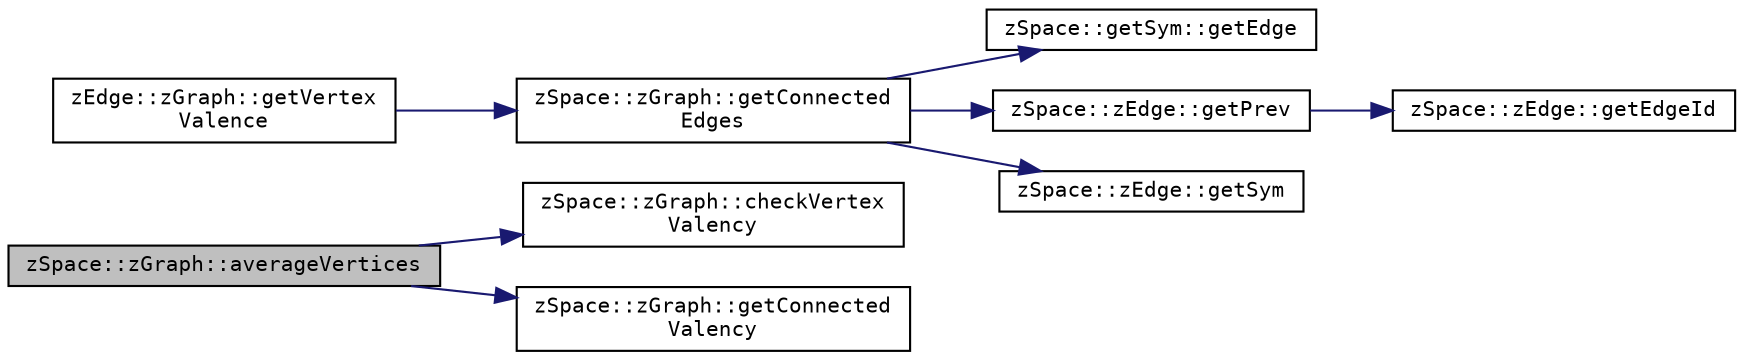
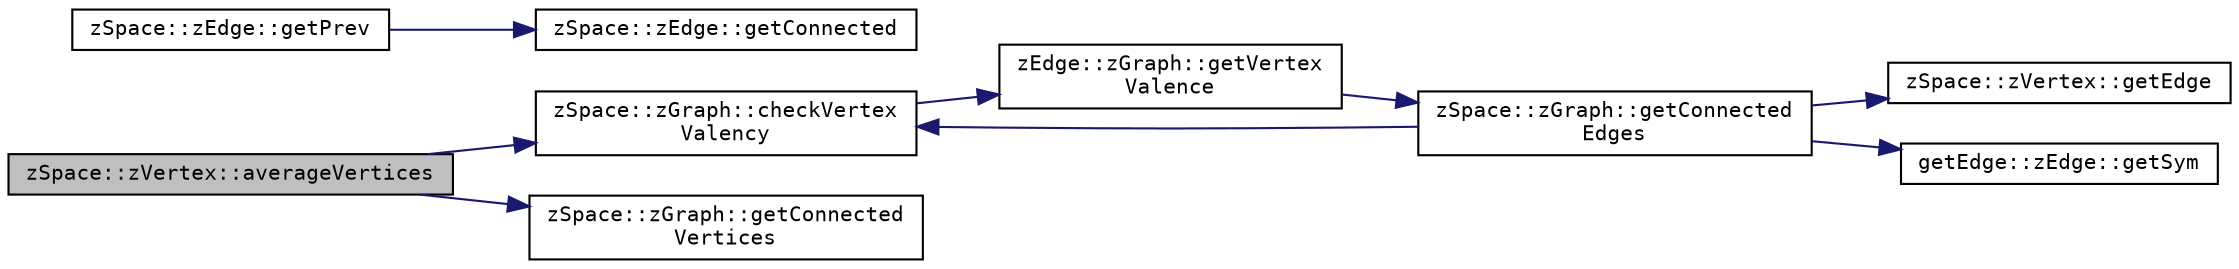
  digraph {
    fontname="DejaVu Sans Mono"
    rankdir=LR
    node [color=black fillcolor=white fontname="DejaVu Sans Mono" fontsize=10 shape=record style=filled]
    edge [color=midnightblue fontname="DejaVu Sans Mono" fontsize=10 labelfontname=Helvetica labelfontsize=10 style=solid]
-   n1 [fillcolor=grey75 fontcolor=black height=0.2 label="zSpace::zGraph::averageVertices" width=0.4]
+   n1 [fillcolor=grey75 fontcolor=black height=0.2 label="zSpace::zVertex::averageVertices" width=0.4]
    n2 [height=0.2 label="zSpace::zGraph::checkVertex\lValency" width=0.4]
-   n3 [height=0.2 label="zSpace::zGraph::getConnected\lValency" width=0.4]
+   n3 [height=0.2 label="zSpace::zGraph::getConnected\lVertices" width=0.4]
    n4 [height=0.2 label="zEdge::zGraph::getVertex\lValence" width=0.4]
    n5 [height=0.2 label="zSpace::zGraph::getConnected\lEdges" width=0.4]
-   n6 [height=0.2 label="zSpace::getSym::getEdge" width=0.4]
+   n6 [height=0.2 label="zSpace::zVertex::getEdge" width=0.4]
    n7 [height=0.2 label="zSpace::zEdge::getPrev" width=0.4]
-   n8 [height=0.2 label="zSpace::zEdge::getSym" width=0.4]
-   n9 [height=0.2 label="zSpace::zEdge::getEdgeId" width=0.4]
+   n8 [height=0.2 label="getEdge::zEdge::getSym" width=0.4]
+   n9 [height=0.2 label="zSpace::zEdge::getConnected" width=0.4]
    n1 -> n2
    n1 -> n3
+   n2 -> n4
    n4 -> n5
    n5 -> n6
-   n5 -> n7
+   n5 -> n2
    n5 -> n8
    n7 -> n9
  }
